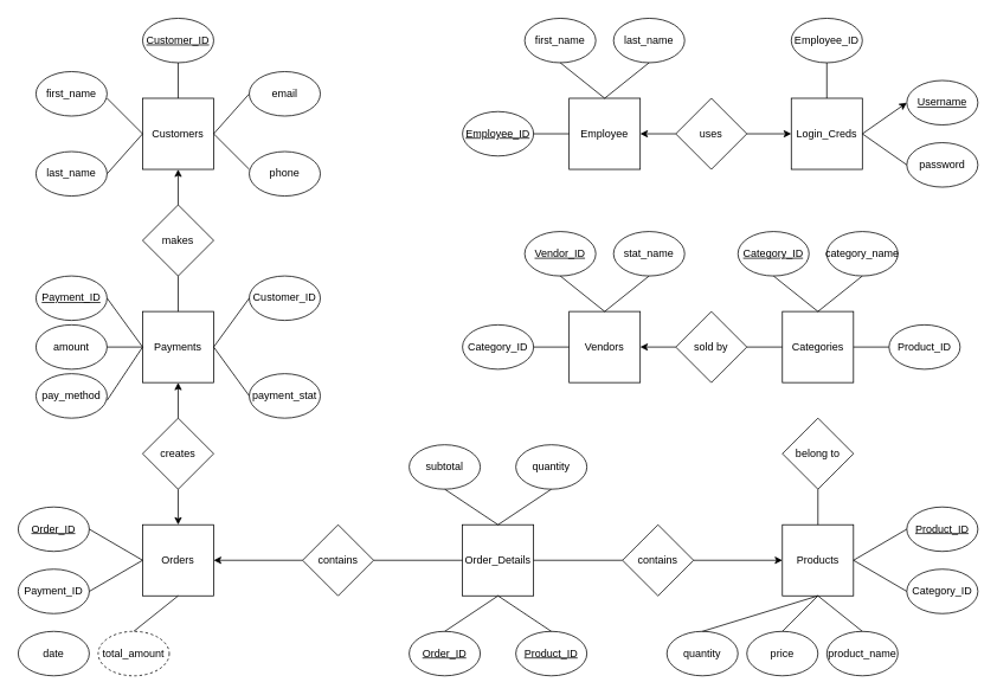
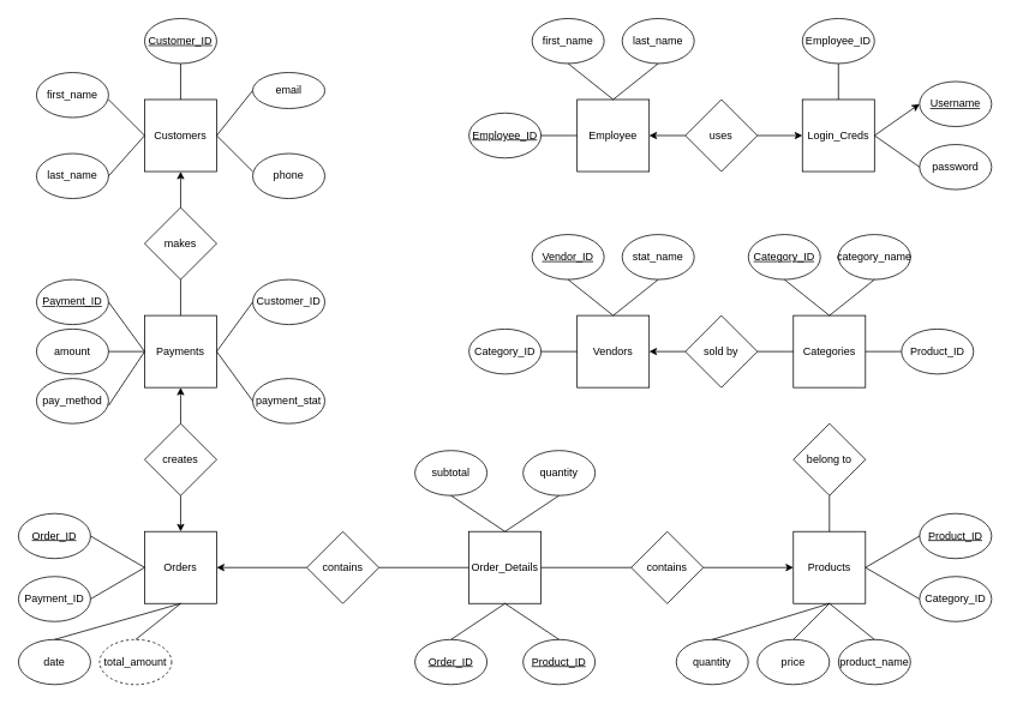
  <mxCell id="0" />
  <mxCell id="1" parent="0" />
  <mxCell id="2" value="Orders" style="whiteSpace=wrap;html=1;aspect=fixed;" parent="1" vertex="1"><mxGeometry x="160" y="590" width="80" height="80" as="geometry" /></mxCell>
  <mxCell id="3" value="Products" style="whiteSpace=wrap;html=1;aspect=fixed;" parent="1" vertex="1"><mxGeometry x="880" y="590" width="80" height="80" as="geometry" /></mxCell>
  <mxCell id="4" value="Payments" style="whiteSpace=wrap;html=1;aspect=fixed;" parent="1" vertex="1"><mxGeometry x="160" y="350" width="80" height="80" as="geometry" /></mxCell>
  <mxCell id="5" value="creates" style="rhombus;whiteSpace=wrap;html=1;" parent="1" vertex="1"><mxGeometry x="160" y="470" width="80" height="80" as="geometry" /></mxCell>
  <mxCell id="6" value="contains" style="rhombus;whiteSpace=wrap;html=1;" parent="1" vertex="1"><mxGeometry x="340" y="590" width="80" height="80" as="geometry" /></mxCell>
  <mxCell id="7" value="" style="endArrow=classic;html=1;rounded=0;exitX=0.5;exitY=0;exitDx=0;exitDy=0;" parent="1" source="5" edge="1"><mxGeometry width="50" height="50" relative="1" as="geometry"><mxPoint x="150" y="480" as="sourcePoint" /><mxPoint x="200" y="430" as="targetPoint" /></mxGeometry></mxCell>
  <mxCell id="8" value="belong to" style="rhombus;whiteSpace=wrap;html=1;" parent="1" vertex="1"><mxGeometry x="880" y="470" width="80" height="80" as="geometry" /></mxCell>
  <mxCell id="9" value="" style="endArrow=none;html=1;rounded=0;entryX=0.5;entryY=1;entryDx=0;entryDy=0;exitX=0.5;exitY=0;exitDx=0;exitDy=0;" parent="1" source="3" target="8" edge="1"><mxGeometry width="50" height="50" relative="1" as="geometry"><mxPoint x="915" y="590" as="sourcePoint" /><mxPoint x="965" y="540" as="targetPoint" /></mxGeometry></mxCell>
  <mxCell id="10" value="Categories" style="whiteSpace=wrap;html=1;aspect=fixed;" parent="1" vertex="1"><mxGeometry x="880" y="350" width="80" height="80" as="geometry" /></mxCell>
  <mxCell id="11" value="Vendors" style="whiteSpace=wrap;html=1;aspect=fixed;" parent="1" vertex="1"><mxGeometry x="640" y="350" width="80" height="80" as="geometry" /></mxCell>
  <mxCell id="12" value="sold by" style="rhombus;whiteSpace=wrap;html=1;" parent="1" vertex="1"><mxGeometry x="760" y="350" width="80" height="80" as="geometry" /></mxCell>
  <mxCell id="13" value="" style="endArrow=none;html=1;rounded=0;exitX=1;exitY=0.5;exitDx=0;exitDy=0;" parent="1" source="12" edge="1"><mxGeometry width="50" height="50" relative="1" as="geometry"><mxPoint x="830" y="440" as="sourcePoint" /><mxPoint x="880" y="390" as="targetPoint" /></mxGeometry></mxCell>
  <mxCell id="14" value="" style="endArrow=classic;html=1;rounded=0;entryX=1;entryY=0.5;entryDx=0;entryDy=0;" parent="1" target="11" edge="1"><mxGeometry width="50" height="50" relative="1" as="geometry"><mxPoint x="760" y="390" as="sourcePoint" /><mxPoint x="810" y="340" as="targetPoint" /></mxGeometry></mxCell>
  <mxCell id="15" value="Customers" style="whiteSpace=wrap;html=1;aspect=fixed;" parent="1" vertex="1"><mxGeometry x="160" width="80" height="80" as="geometry" y="110" /></mxCell>
  <mxCell id="16" value="makes" style="rhombus;whiteSpace=wrap;html=1;" parent="1" vertex="1"><mxGeometry x="160" y="230" width="80" height="80" as="geometry" /></mxCell>
  <mxCell id="17" value="" style="endArrow=classic;html=1;rounded=0;exitX=0.5;exitY=0;exitDx=0;exitDy=0;" parent="1" source="16" edge="1"><mxGeometry width="50" height="50" relative="1" as="geometry"><mxPoint x="155" y="240" as="sourcePoint" /><mxPoint x="200" y="190" as="targetPoint" /></mxGeometry></mxCell>
  <mxCell id="18" value="Employee" style="whiteSpace=wrap;html=1;aspect=fixed;" parent="1" vertex="1"><mxGeometry x="640" width="80" height="80" as="geometry" y="110" /></mxCell>
  <mxCell id="19" value="" style="endArrow=classic;html=1;rounded=0;entryX=1;entryY=0.5;entryDx=0;entryDy=0;" parent="1" target="18" edge="1"><mxGeometry width="50" height="50" relative="1" as="geometry"><mxPoint x="760" y="150" as="sourcePoint" /><mxPoint x="810" y="100" as="targetPoint" /></mxGeometry></mxCell>
  <mxCell id="20" value="" style="endArrow=classic;html=1;rounded=0;entryX=0;entryY=0.5;entryDx=0;entryDy=0;" parent="1" edge="1" target="67"><mxGeometry width="50" height="50" relative="1" as="geometry"><mxPoint x="840" y="150" as="sourcePoint" /><mxPoint x="880" y="150" as="targetPoint" /></mxGeometry></mxCell>
  <mxCell id="21" value="&lt;u&gt;Customer_ID&lt;/u&gt;" style="ellipse;whiteSpace=wrap;html=1;" parent="1" vertex="1"><mxGeometry x="160" y="20" width="80" height="50" as="geometry" /></mxCell>
  <mxCell id="22" value="Customer_ID" style="ellipse;whiteSpace=wrap;html=1;" parent="1" vertex="1"><mxGeometry x="280" y="310" width="80" height="50" as="geometry" /></mxCell>
  <mxCell id="23" value="&lt;u&gt;Payment_ID&lt;/u&gt;" style="ellipse;whiteSpace=wrap;html=1;" parent="1" vertex="1"><mxGeometry y="310" width="80" height="50" as="geometry" x="40" /></mxCell>
  <mxCell id="24" value="Payment_ID" style="ellipse;whiteSpace=wrap;html=1;" parent="1" vertex="1"><mxGeometry x="20" y="640" width="80" height="50" as="geometry" /></mxCell>
  <mxCell id="25" value="&lt;u&gt;Order_ID&lt;/u&gt;" style="ellipse;whiteSpace=wrap;html=1;" parent="1" vertex="1"><mxGeometry x="20" y="570" width="80" height="50" as="geometry" /></mxCell>
  <mxCell id="26" value="first_name" style="ellipse;whiteSpace=wrap;html=1;" parent="1" vertex="1"><mxGeometry y="80" width="80" height="50" as="geometry" x="40" /></mxCell>
  <mxCell id="27" value="&lt;u&gt;Order_ID&lt;/u&gt;" style="ellipse;whiteSpace=wrap;html=1;" parent="1" vertex="1"><mxGeometry x="460" y="710" width="80" height="50" as="geometry" /></mxCell>
  <mxCell id="28" value="&lt;u&gt;Product_ID&lt;/u&gt;" style="ellipse;whiteSpace=wrap;html=1;" parent="1" vertex="1"><mxGeometry x="580" y="710" width="80" height="50" as="geometry" /></mxCell>
  <mxCell id="29" value="last_name" style="ellipse;whiteSpace=wrap;html=1;" parent="1" vertex="1"><mxGeometry y="170" width="80" height="50" as="geometry" x="40" /></mxCell>
  <mxCell id="30" value="" style="endArrow=none;html=1;rounded=0;entryX=0;entryY=0.5;entryDx=0;entryDy=0;" parent="1" target="15" edge="1"><mxGeometry width="50" height="50" relative="1" as="geometry"><mxPoint x="120" as="sourcePoint" y="110" /><mxPoint x="170" y="80" as="targetPoint" /></mxGeometry></mxCell>
  <mxCell id="31" value="" style="endArrow=none;html=1;rounded=0;entryX=0;entryY=0.5;entryDx=0;entryDy=0;exitX=1;exitY=0.5;exitDx=0;exitDy=0;" parent="1" source="29" target="15" edge="1"><mxGeometry width="50" height="50" relative="1" as="geometry"><mxPoint x="120" y="210" as="sourcePoint" /><mxPoint x="170" y="160" as="targetPoint" /></mxGeometry></mxCell>
  <mxCell id="32" value="" style="endArrow=none;html=1;rounded=0;entryX=0.5;entryY=0;entryDx=0;entryDy=0;" parent="1" target="15" edge="1"><mxGeometry width="50" height="50" relative="1" as="geometry"><mxPoint x="200" y="70" as="sourcePoint" /><mxPoint x="250" y="20" as="targetPoint" /></mxGeometry></mxCell>
  <mxCell id="33" value="" style="endArrow=none;html=1;rounded=0;entryX=0;entryY=0.5;entryDx=0;entryDy=0;" parent="1" target="22" edge="1"><mxGeometry width="50" height="50" relative="1" as="geometry"><mxPoint x="240" y="390" as="sourcePoint" /><mxPoint x="290" y="340" as="targetPoint" /></mxGeometry></mxCell>
  <mxCell id="34" value="amount" style="ellipse;whiteSpace=wrap;html=1;" parent="1" vertex="1"><mxGeometry y="365" width="80" height="50" as="geometry" x="40" /></mxCell>
  <mxCell id="35" value="" style="endArrow=none;html=1;rounded=0;entryX=0;entryY=0.5;entryDx=0;entryDy=0;exitX=1;exitY=0.5;exitDx=0;exitDy=0;" parent="1" source="34" target="4" edge="1"><mxGeometry width="50" height="50" relative="1" as="geometry"><mxPoint x="120" y="440" as="sourcePoint" /><mxPoint x="170" y="390" as="targetPoint" /></mxGeometry></mxCell>
  <mxCell id="36" value="" style="endArrow=none;html=1;rounded=0;entryX=0;entryY=0.5;entryDx=0;entryDy=0;exitX=1;exitY=0.5;exitDx=0;exitDy=0;" parent="1" source="23" target="4" edge="1"><mxGeometry width="50" height="50" relative="1" as="geometry"><mxPoint x="120" y="350" as="sourcePoint" /><mxPoint x="170" y="300" as="targetPoint" /></mxGeometry></mxCell>
  <mxCell id="37" value="payment_stat" style="ellipse;whiteSpace=wrap;html=1;" parent="1" vertex="1"><mxGeometry x="280" y="420" width="80" height="50" as="geometry" /></mxCell>
  <mxCell id="38" value="" style="endArrow=none;html=1;rounded=0;entryX=0;entryY=0.5;entryDx=0;entryDy=0;" parent="1" target="37" edge="1"><mxGeometry width="50" height="50" relative="1" as="geometry"><mxPoint x="240" y="390" as="sourcePoint" /><mxPoint x="290" y="340" as="targetPoint" /></mxGeometry></mxCell>
  <mxCell id="39" value="pay_method" style="ellipse;whiteSpace=wrap;html=1;" parent="1" vertex="1"><mxGeometry y="420" width="80" height="50" as="geometry" x="40" /></mxCell>
  <mxCell id="40" value="" style="endArrow=none;html=1;rounded=0;entryX=0;entryY=0.5;entryDx=0;entryDy=0;" parent="1" target="4" edge="1"><mxGeometry width="50" height="50" relative="1" as="geometry"><mxPoint x="120" y="450" as="sourcePoint" /><mxPoint x="170" y="400" as="targetPoint" /></mxGeometry></mxCell>
  <mxCell id="41" value="subtotal" style="ellipse;whiteSpace=wrap;html=1;" parent="1" vertex="1"><mxGeometry x="460" y="500" width="80" height="50" as="geometry" /></mxCell>
  <mxCell id="42" value="quantity" style="ellipse;whiteSpace=wrap;html=1;" parent="1" vertex="1"><mxGeometry x="580" y="500" width="80" height="50" as="geometry" /></mxCell>
  <mxCell id="43" value="stat_name" style="ellipse;whiteSpace=wrap;html=1;" parent="1" vertex="1"><mxGeometry x="690" y="260" width="80" height="50" as="geometry" /></mxCell>
  <mxCell id="44" value="&lt;u&gt;Vendor_ID&lt;/u&gt;" style="ellipse;whiteSpace=wrap;html=1;" parent="1" vertex="1"><mxGeometry x="590" y="260" width="80" height="50" as="geometry" /></mxCell>
  <mxCell id="45" value="" style="endArrow=none;html=1;rounded=0;exitX=0.5;exitY=0;exitDx=0;exitDy=0;" parent="1" source="11" edge="1"><mxGeometry width="50" height="50" relative="1" as="geometry"><mxPoint x="680" y="360" as="sourcePoint" /><mxPoint x="730" y="310" as="targetPoint" /></mxGeometry></mxCell>
  <mxCell id="46" value="" style="endArrow=none;html=1;rounded=0;exitX=0.5;exitY=0;exitDx=0;exitDy=0;" parent="1" source="11" edge="1"><mxGeometry width="50" height="50" relative="1" as="geometry"><mxPoint x="580" y="360" as="sourcePoint" /><mxPoint x="630" y="310" as="targetPoint" /></mxGeometry></mxCell>
  <mxCell id="47" value="total_amount" style="ellipse;whiteSpace=wrap;html=1;dashed=1;" parent="1" vertex="1"><mxGeometry x="110" y="710" width="80" height="50" as="geometry" /></mxCell>
  <mxCell id="48" value="date" style="ellipse;whiteSpace=wrap;html=1;" parent="1" vertex="1"><mxGeometry x="20" y="710" width="80" height="50" as="geometry" /></mxCell>
  <mxCell id="49" value="" style="endArrow=none;html=1;rounded=0;entryX=1;entryY=0.5;entryDx=0;entryDy=0;" parent="1" target="25" edge="1"><mxGeometry width="50" height="50" relative="1" as="geometry"><mxPoint x="160" y="630" as="sourcePoint" /><mxPoint x="210" y="580" as="targetPoint" /></mxGeometry></mxCell>
  <mxCell id="50" value="" style="endArrow=none;html=1;rounded=0;exitX=1;exitY=0.5;exitDx=0;exitDy=0;" parent="1" source="24" edge="1"><mxGeometry width="50" height="50" relative="1" as="geometry"><mxPoint x="110" y="680" as="sourcePoint" /><mxPoint x="160" y="630" as="targetPoint" /></mxGeometry></mxCell>
+ <mxCell id="51" value="" style="endArrow=none;html=1;rounded=0;exitX=0.5;exitY=0;exitDx=0;exitDy=0;entryX=0.5;entryY=1;entryDx=0;entryDy=0;" parent="1" source="48" target="2" edge="1"><mxGeometry width="50" height="50" relative="1" as="geometry"><mxPoint x="110" y="720" as="sourcePoint" /><mxPoint x="160" y="670" as="targetPoint" /></mxGeometry></mxCell>
  <mxCell id="52" value="" style="endArrow=none;html=1;rounded=0;exitX=0.5;exitY=0;exitDx=0;exitDy=0;" parent="1" source="47" edge="1"><mxGeometry width="50" height="50" relative="1" as="geometry"><mxPoint x="150" y="720" as="sourcePoint" /><mxPoint x="200" y="670" as="targetPoint" /></mxGeometry></mxCell>
  <mxCell id="53" value="&lt;u&gt;Category_ID&lt;/u&gt;" style="ellipse;whiteSpace=wrap;html=1;" parent="1" vertex="1"><mxGeometry x="830" y="260" width="80" height="50" as="geometry" /></mxCell>
  <mxCell id="54" value="category_name" style="ellipse;whiteSpace=wrap;html=1;" parent="1" vertex="1"><mxGeometry x="930" y="260" width="80" height="50" as="geometry" /></mxCell>
  <mxCell id="55" value="" style="endArrow=none;html=1;rounded=0;entryX=0.5;entryY=1;entryDx=0;entryDy=0;" parent="1" target="53" edge="1"><mxGeometry width="50" height="50" relative="1" as="geometry"><mxPoint x="920" y="350" as="sourcePoint" /><mxPoint x="970" y="300" as="targetPoint" /></mxGeometry></mxCell>
  <mxCell id="56" value="" style="endArrow=none;html=1;rounded=0;entryX=0.5;entryY=1;entryDx=0;entryDy=0;" parent="1" target="54" edge="1"><mxGeometry width="50" height="50" relative="1" as="geometry"><mxPoint x="920" y="350" as="sourcePoint" /><mxPoint x="970" y="300" as="targetPoint" /></mxGeometry></mxCell>
  <mxCell id="57" value="&lt;u&gt;Product_ID&lt;/u&gt;" style="ellipse;whiteSpace=wrap;html=1;" parent="1" vertex="1"><mxGeometry x="1020" y="570" width="80" height="50" as="geometry" /></mxCell>
  <mxCell id="58" value="Category_ID" style="ellipse;whiteSpace=wrap;html=1;" parent="1" vertex="1"><mxGeometry x="1020" y="640" width="80" height="50" as="geometry" /></mxCell>
  <mxCell id="59" value="product_name" style="ellipse;whiteSpace=wrap;html=1;" parent="1" vertex="1"><mxGeometry x="930" y="710" width="80" height="50" as="geometry" /></mxCell>
  <mxCell id="60" value="price" style="ellipse;whiteSpace=wrap;html=1;" parent="1" vertex="1"><mxGeometry x="840" y="710" width="80" height="50" as="geometry" /></mxCell>
  <mxCell id="61" value="quantity" style="ellipse;whiteSpace=wrap;html=1;" parent="1" vertex="1"><mxGeometry x="750" y="710" width="80" height="50" as="geometry" /></mxCell>
  <mxCell id="62" value="" style="endArrow=none;html=1;rounded=0;entryX=0;entryY=0.5;entryDx=0;entryDy=0;" parent="1" target="57" edge="1"><mxGeometry width="50" height="50" relative="1" as="geometry"><mxPoint x="960" y="630" as="sourcePoint" /><mxPoint x="1010" y="580" as="targetPoint" /></mxGeometry></mxCell>
  <mxCell id="63" value="" style="endArrow=none;html=1;rounded=0;entryX=0;entryY=0.5;entryDx=0;entryDy=0;" parent="1" target="58" edge="1"><mxGeometry width="50" height="50" relative="1" as="geometry"><mxPoint x="960" y="630" as="sourcePoint" /><mxPoint x="1010" y="580" as="targetPoint" /></mxGeometry></mxCell>
  <mxCell id="64" value="" style="endArrow=none;html=1;rounded=0;exitX=0.5;exitY=0;exitDx=0;exitDy=0;" parent="1" source="61" edge="1"><mxGeometry width="50" height="50" relative="1" as="geometry"><mxPoint x="870" y="720" as="sourcePoint" /><mxPoint x="920" y="670" as="targetPoint" /></mxGeometry></mxCell>
  <mxCell id="65" value="" style="endArrow=none;html=1;rounded=0;" parent="1" edge="1"><mxGeometry width="50" height="50" relative="1" as="geometry"><mxPoint x="880" y="710" as="sourcePoint" /><mxPoint x="920" y="670" as="targetPoint" /></mxGeometry></mxCell>
  <mxCell id="66" value="" style="endArrow=none;html=1;rounded=0;entryX=0.5;entryY=0;entryDx=0;entryDy=0;" parent="1" target="59" edge="1"><mxGeometry width="50" height="50" relative="1" as="geometry"><mxPoint x="920" y="670" as="sourcePoint" /><mxPoint x="970" y="620" as="targetPoint" /></mxGeometry></mxCell>
  <mxCell id="67" value="Login_Creds" style="whiteSpace=wrap;html=1;aspect=fixed;" parent="1" vertex="1"><mxGeometry x="890" width="80" height="80" as="geometry" y="110" /></mxCell>
  <mxCell id="68" value="uses" style="rhombus;whiteSpace=wrap;html=1;" parent="1" vertex="1"><mxGeometry x="760" width="80" height="80" as="geometry" y="110" /></mxCell>
  <mxCell id="69" value="first_name" style="ellipse;whiteSpace=wrap;html=1;" parent="1" vertex="1"><mxGeometry x="590" y="20" width="80" height="50" as="geometry" /></mxCell>
  <mxCell id="70" value="last_name" style="ellipse;whiteSpace=wrap;html=1;" parent="1" vertex="1"><mxGeometry x="690" y="20" width="80" height="50" as="geometry" /></mxCell>
  <mxCell id="71" value="" style="endArrow=none;html=1;rounded=0;exitX=0.5;exitY=0;exitDx=0;exitDy=0;" parent="1" source="18" edge="1"><mxGeometry width="50" height="50" relative="1" as="geometry"><mxPoint x="580" y="120" as="sourcePoint" /><mxPoint x="630" y="70" as="targetPoint" /></mxGeometry></mxCell>
  <mxCell id="72" value="" style="endArrow=none;html=1;rounded=0;entryX=0.5;entryY=1;entryDx=0;entryDy=0;" parent="1" target="70" edge="1"><mxGeometry width="50" height="50" relative="1" as="geometry"><mxPoint x="680" as="sourcePoint" y="110" /><mxPoint x="730" y="60" as="targetPoint" /></mxGeometry></mxCell>
  <mxCell id="73" value="&lt;u&gt;Employee_ID&lt;/u&gt;" style="ellipse;whiteSpace=wrap;html=1;" parent="1" vertex="1"><mxGeometry x="520" y="125" width="80" height="50" as="geometry" /></mxCell>
  <mxCell id="74" value="" style="endArrow=none;html=1;rounded=0;entryX=0;entryY=0.5;entryDx=0;entryDy=0;" parent="1" target="18" edge="1"><mxGeometry width="50" height="50" relative="1" as="geometry"><mxPoint x="600" y="150" as="sourcePoint" /><mxPoint x="650" y="100" as="targetPoint" /></mxGeometry></mxCell>
  <mxCell id="75" value="Employee_ID" style="ellipse;whiteSpace=wrap;html=1;" parent="1" vertex="1"><mxGeometry x="890" y="20" width="80" height="50" as="geometry" /></mxCell>
  <mxCell id="76" value="&lt;u&gt;Username&lt;/u&gt;" style="ellipse;whiteSpace=wrap;html=1;" parent="1" vertex="1"><mxGeometry x="1020" y="90" width="80" height="50" as="geometry" /></mxCell>
  <mxCell id="77" value="password" style="ellipse;whiteSpace=wrap;html=1;" parent="1" vertex="1"><mxGeometry x="1020" y="160" width="80" height="50" as="geometry" /></mxCell>
  <mxCell id="78" value="" style="endArrow=none;html=1;rounded=0;entryX=1;entryY=0.5;entryDx=0;entryDy=0;exitX=0;exitY=0.5;exitDx=0;exitDy=0;" parent="1" source="77" target="67" edge="1"><mxGeometry width="50" height="50" relative="1" as="geometry"><mxPoint x="1020" y="180" as="sourcePoint" /><mxPoint x="980" y="150" as="targetPoint" /></mxGeometry></mxCell>
  <mxCell id="79" value="" style="endArrow=classic;html=1;rounded=0;entryX=0;entryY=0.5;entryDx=0;entryDy=0;exitX=1;exitY=0.5;exitDx=0;exitDy=0;" parent="1" target="76" edge="1" source="67"><mxGeometry width="50" height="50" relative="1" as="geometry"><mxPoint x="980" y="150" as="sourcePoint" /><mxPoint x="1020" as="targetPoint" y="110" /></mxGeometry></mxCell>
  <mxCell id="80" value="contains" style="rhombus;whiteSpace=wrap;html=1;" vertex="1" parent="1"><mxGeometry x="700" y="590" width="80" height="80" as="geometry" /></mxCell>
  <mxCell id="81" value="Order_Details" style="whiteSpace=wrap;html=1;aspect=fixed;" vertex="1" parent="1"><mxGeometry x="520" y="590" width="80" height="80" as="geometry" /></mxCell>
  <mxCell id="82" value="" style="endArrow=classic;html=1;rounded=0;exitX=0;exitY=0.5;exitDx=0;exitDy=0;" edge="1" parent="1" source="6"><mxGeometry width="50" height="50" relative="1" as="geometry"><mxPoint x="190" y="680" as="sourcePoint" /><mxPoint x="240" y="630" as="targetPoint" /></mxGeometry></mxCell>
  <mxCell id="83" value="" style="endArrow=none;html=1;rounded=0;entryX=0;entryY=0.5;entryDx=0;entryDy=0;" edge="1" parent="1" target="81"><mxGeometry width="50" height="50" relative="1" as="geometry"><mxPoint x="420" y="630" as="sourcePoint" /><mxPoint x="470" y="580" as="targetPoint" /></mxGeometry></mxCell>
  <mxCell id="84" value="" style="endArrow=none;html=1;rounded=0;entryX=0;entryY=0.5;entryDx=0;entryDy=0;" edge="1" parent="1" target="80"><mxGeometry width="50" height="50" relative="1" as="geometry"><mxPoint x="600" y="630" as="sourcePoint" /><mxPoint x="650" y="580" as="targetPoint" /></mxGeometry></mxCell>
  <mxCell id="85" value="" style="endArrow=classic;html=1;rounded=0;entryX=0;entryY=0.5;entryDx=0;entryDy=0;" edge="1" parent="1" target="3"><mxGeometry width="50" height="50" relative="1" as="geometry"><mxPoint x="780" y="630" as="sourcePoint" /><mxPoint x="830" y="580" as="targetPoint" /></mxGeometry></mxCell>
  <mxCell id="86" value="" style="endArrow=none;html=1;rounded=0;exitX=0.5;exitY=0;exitDx=0;exitDy=0;" edge="1" parent="1" source="27"><mxGeometry width="50" height="50" relative="1" as="geometry"><mxPoint x="510" y="720" as="sourcePoint" /><mxPoint x="560" y="670" as="targetPoint" /></mxGeometry></mxCell>
  <mxCell id="87" value="" style="endArrow=none;html=1;rounded=0;entryX=0.5;entryY=0;entryDx=0;entryDy=0;" edge="1" parent="1" target="28"><mxGeometry width="50" height="50" relative="1" as="geometry"><mxPoint x="560" y="670" as="sourcePoint" /><mxPoint x="610" y="620" as="targetPoint" /></mxGeometry></mxCell>
  <mxCell id="88" value="" style="endArrow=none;html=1;rounded=0;exitX=0.5;exitY=0;exitDx=0;exitDy=0;" edge="1" parent="1" source="81"><mxGeometry width="50" height="50" relative="1" as="geometry"><mxPoint x="450" y="600" as="sourcePoint" /><mxPoint x="500" y="550" as="targetPoint" /></mxGeometry></mxCell>
  <mxCell id="89" value="" style="endArrow=none;html=1;rounded=0;exitX=0.5;exitY=0;exitDx=0;exitDy=0;" edge="1" parent="1" source="81"><mxGeometry width="50" height="50" relative="1" as="geometry"><mxPoint x="570" y="600" as="sourcePoint" /><mxPoint x="620" y="550" as="targetPoint" /></mxGeometry></mxCell>
  <mxCell id="90" value="" style="endArrow=none;html=1;rounded=0;exitX=0.5;exitY=0;exitDx=0;exitDy=0;" edge="1" parent="1" source="4"><mxGeometry width="50" height="50" relative="1" as="geometry"><mxPoint x="150" y="360" as="sourcePoint" /><mxPoint x="200" y="310" as="targetPoint" /></mxGeometry></mxCell>
  <mxCell id="91" value="" style="endArrow=classic;html=1;rounded=0;entryX=0.5;entryY=0;entryDx=0;entryDy=0;" edge="1" parent="1" target="2"><mxGeometry width="50" height="50" relative="1" as="geometry"><mxPoint x="200" y="550" as="sourcePoint" /><mxPoint x="250" y="500" as="targetPoint" /></mxGeometry></mxCell>
  <mxCell id="92" value="" style="endArrow=none;html=1;rounded=0;entryX=0;entryY=0.5;entryDx=0;entryDy=0;" edge="1" parent="1" target="93"><mxGeometry width="50" height="50" relative="1" as="geometry"><mxPoint x="240" y="150" as="sourcePoint" /><mxPoint x="280" y="120" as="targetPoint" /></mxGeometry></mxCell>
- <mxCell id="93" value="email" style="ellipse;whiteSpace=wrap;html=1;" vertex="1" parent="1"><mxGeometry x="280" y="80" width="80" height="50" as="geometry" /></mxCell>
+ <mxCell id="93" value="email" style="ellipse;whiteSpace=wrap;html=1;" vertex="1" parent="1"><mxGeometry x="280" y="80" width="80" height="40" as="geometry" /></mxCell>
  <mxCell id="94" value="phone" style="ellipse;whiteSpace=wrap;html=1;" vertex="1" parent="1"><mxGeometry x="280" y="170" width="80" height="50" as="geometry" /></mxCell>
  <mxCell id="95" value="" style="endArrow=none;html=1;rounded=0;" edge="1" parent="1"><mxGeometry width="50" height="50" relative="1" as="geometry"><mxPoint x="280" y="190" as="sourcePoint" /><mxPoint x="240" y="150" as="targetPoint" /></mxGeometry></mxCell>
  <mxCell id="96" value="" style="endArrow=none;html=1;rounded=0;" edge="1" parent="1" source="67"><mxGeometry width="50" height="50" relative="1" as="geometry"><mxPoint x="880" y="120" as="sourcePoint" /><mxPoint x="930" y="70" as="targetPoint" /></mxGeometry></mxCell>
  <mxCell id="97" value="Category_ID" style="ellipse;whiteSpace=wrap;html=1;" vertex="1" parent="1"><mxGeometry x="520" y="365" width="80" height="50" as="geometry" /></mxCell>
  <mxCell id="98" value="" style="endArrow=none;html=1;rounded=0;exitX=1;exitY=0.5;exitDx=0;exitDy=0;" edge="1" parent="1" source="97"><mxGeometry width="50" height="50" relative="1" as="geometry"><mxPoint x="590" y="440" as="sourcePoint" /><mxPoint x="640" y="390" as="targetPoint" /></mxGeometry></mxCell>
  <mxCell id="99" value="" style="endArrow=none;html=1;rounded=0;" edge="1" parent="1"><mxGeometry width="50" height="50" relative="1" as="geometry"><mxPoint x="960" y="390" as="sourcePoint" /><mxPoint x="1000" y="390" as="targetPoint" /></mxGeometry></mxCell>
  <mxCell id="100" value="Product_ID" style="ellipse;whiteSpace=wrap;html=1;" vertex="1" parent="1"><mxGeometry x="1000" y="365" width="80" height="50" as="geometry" /></mxCell>
